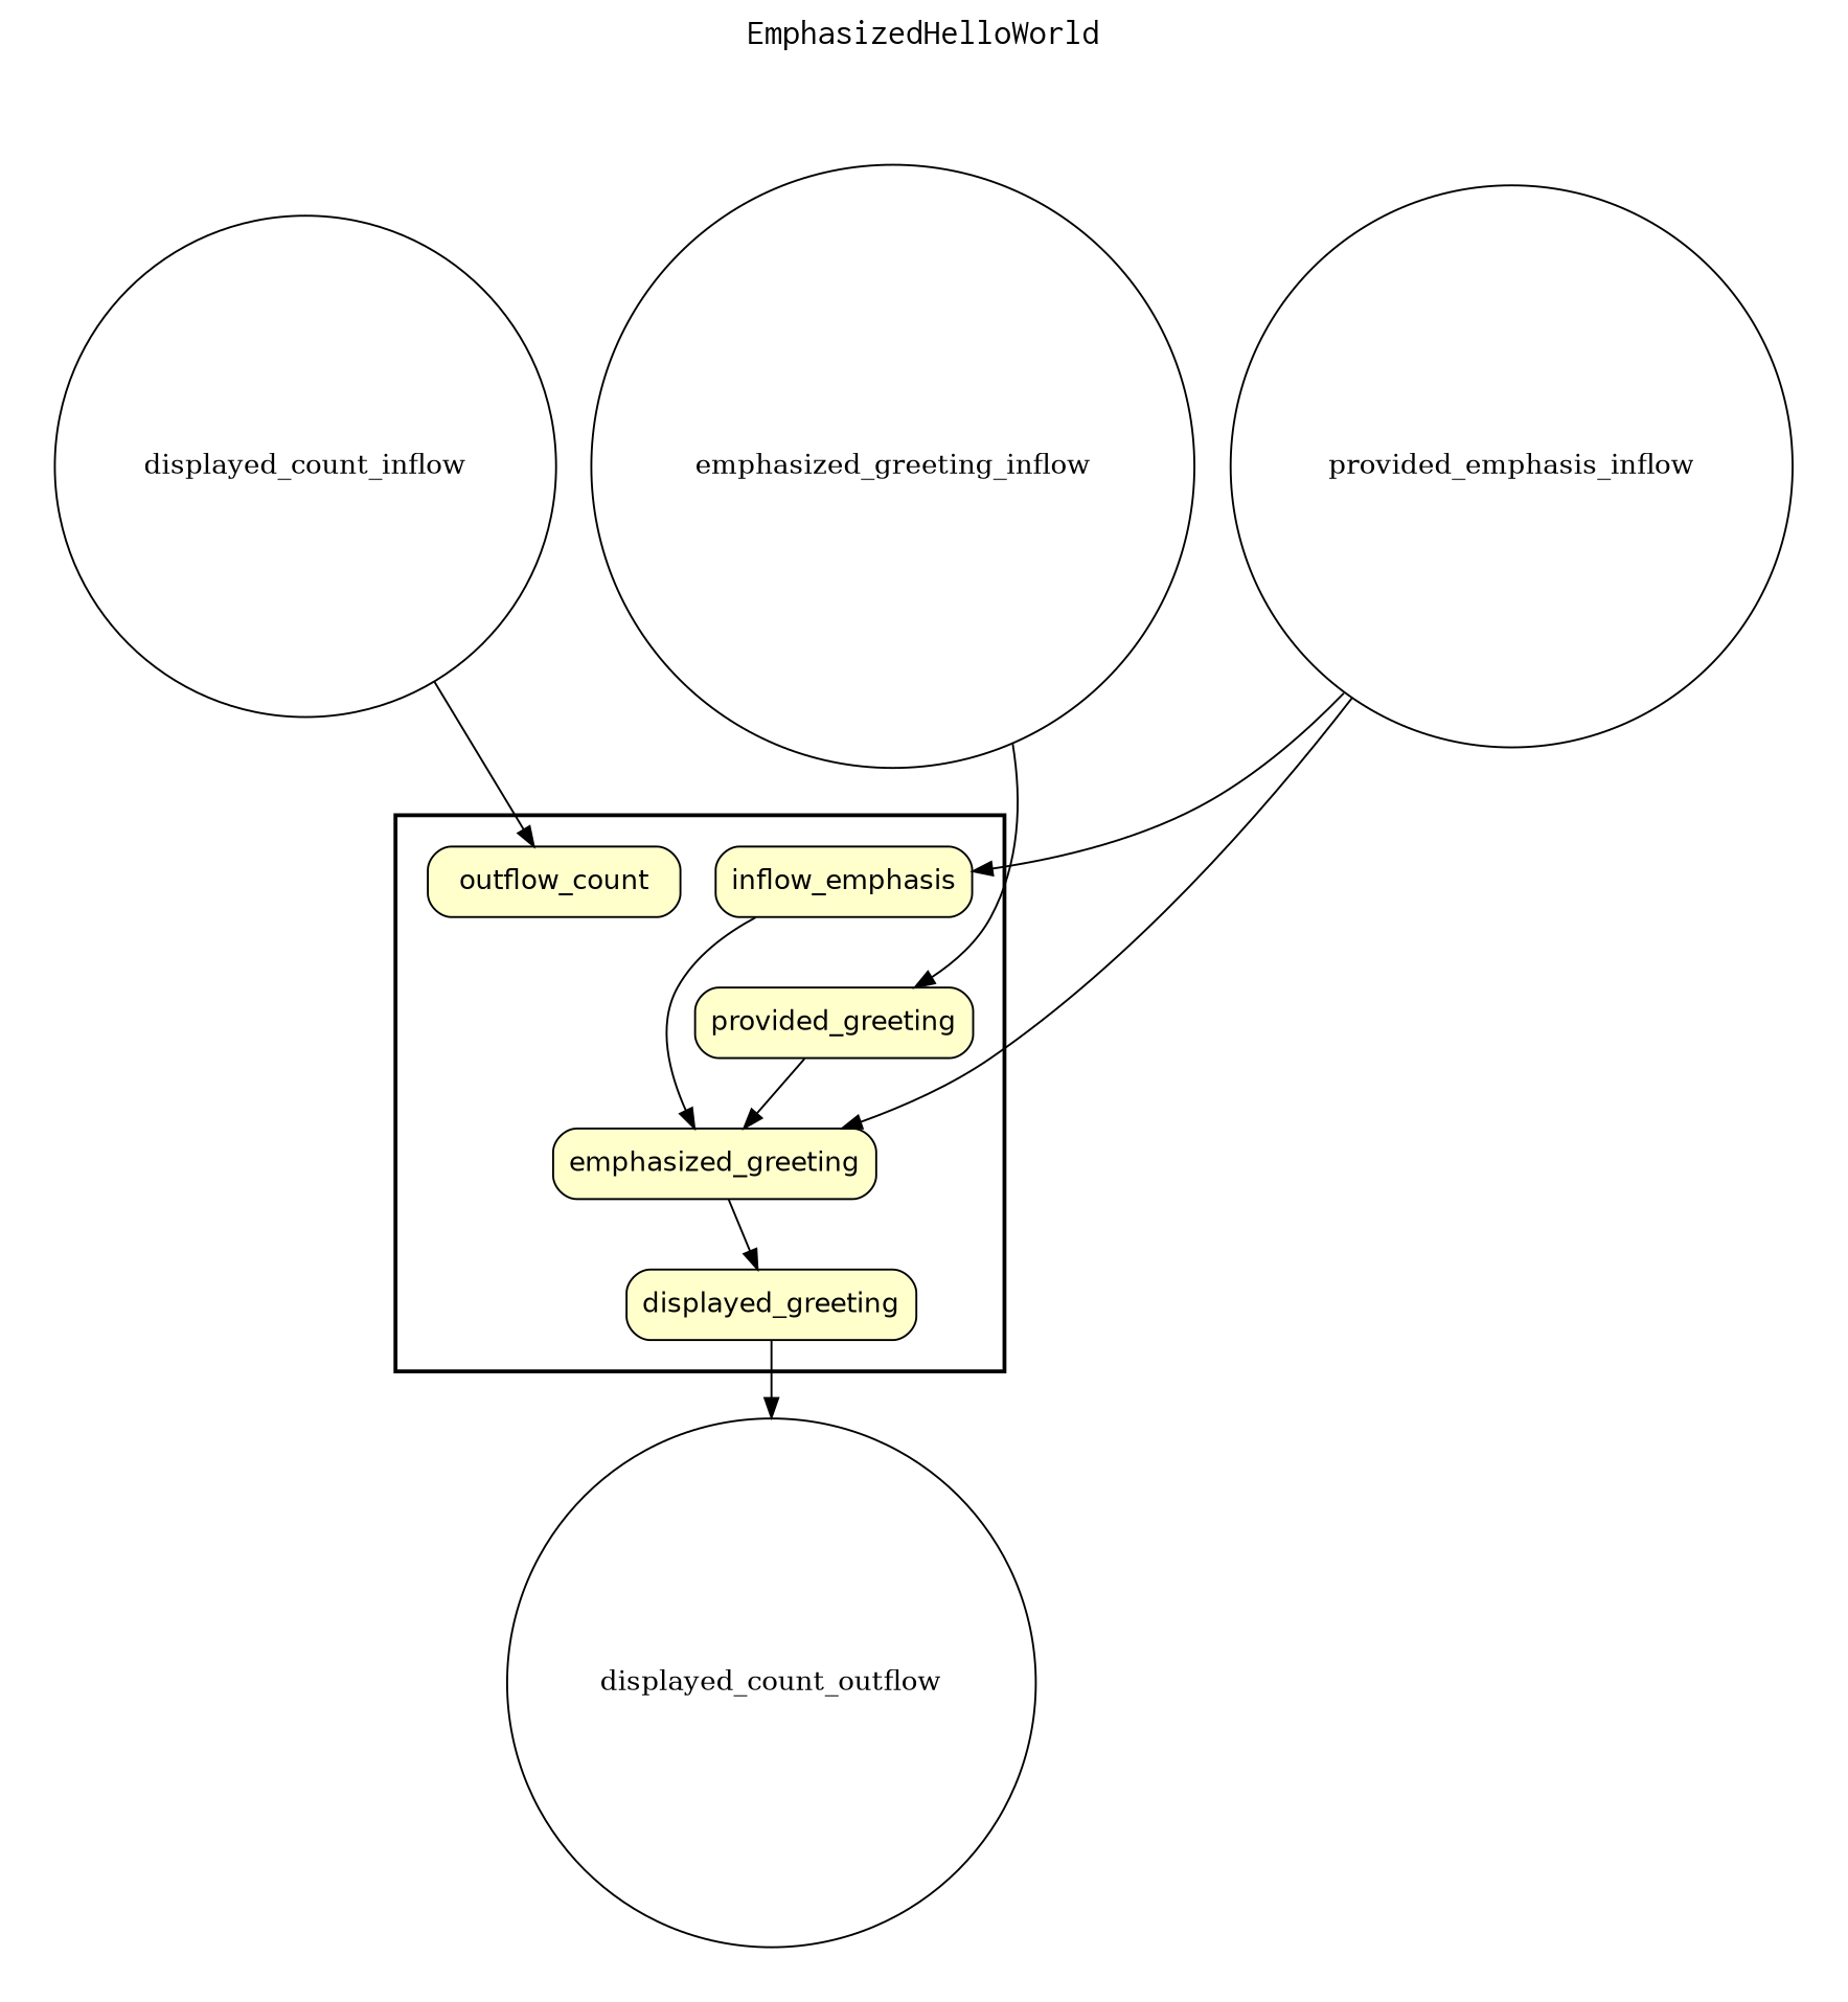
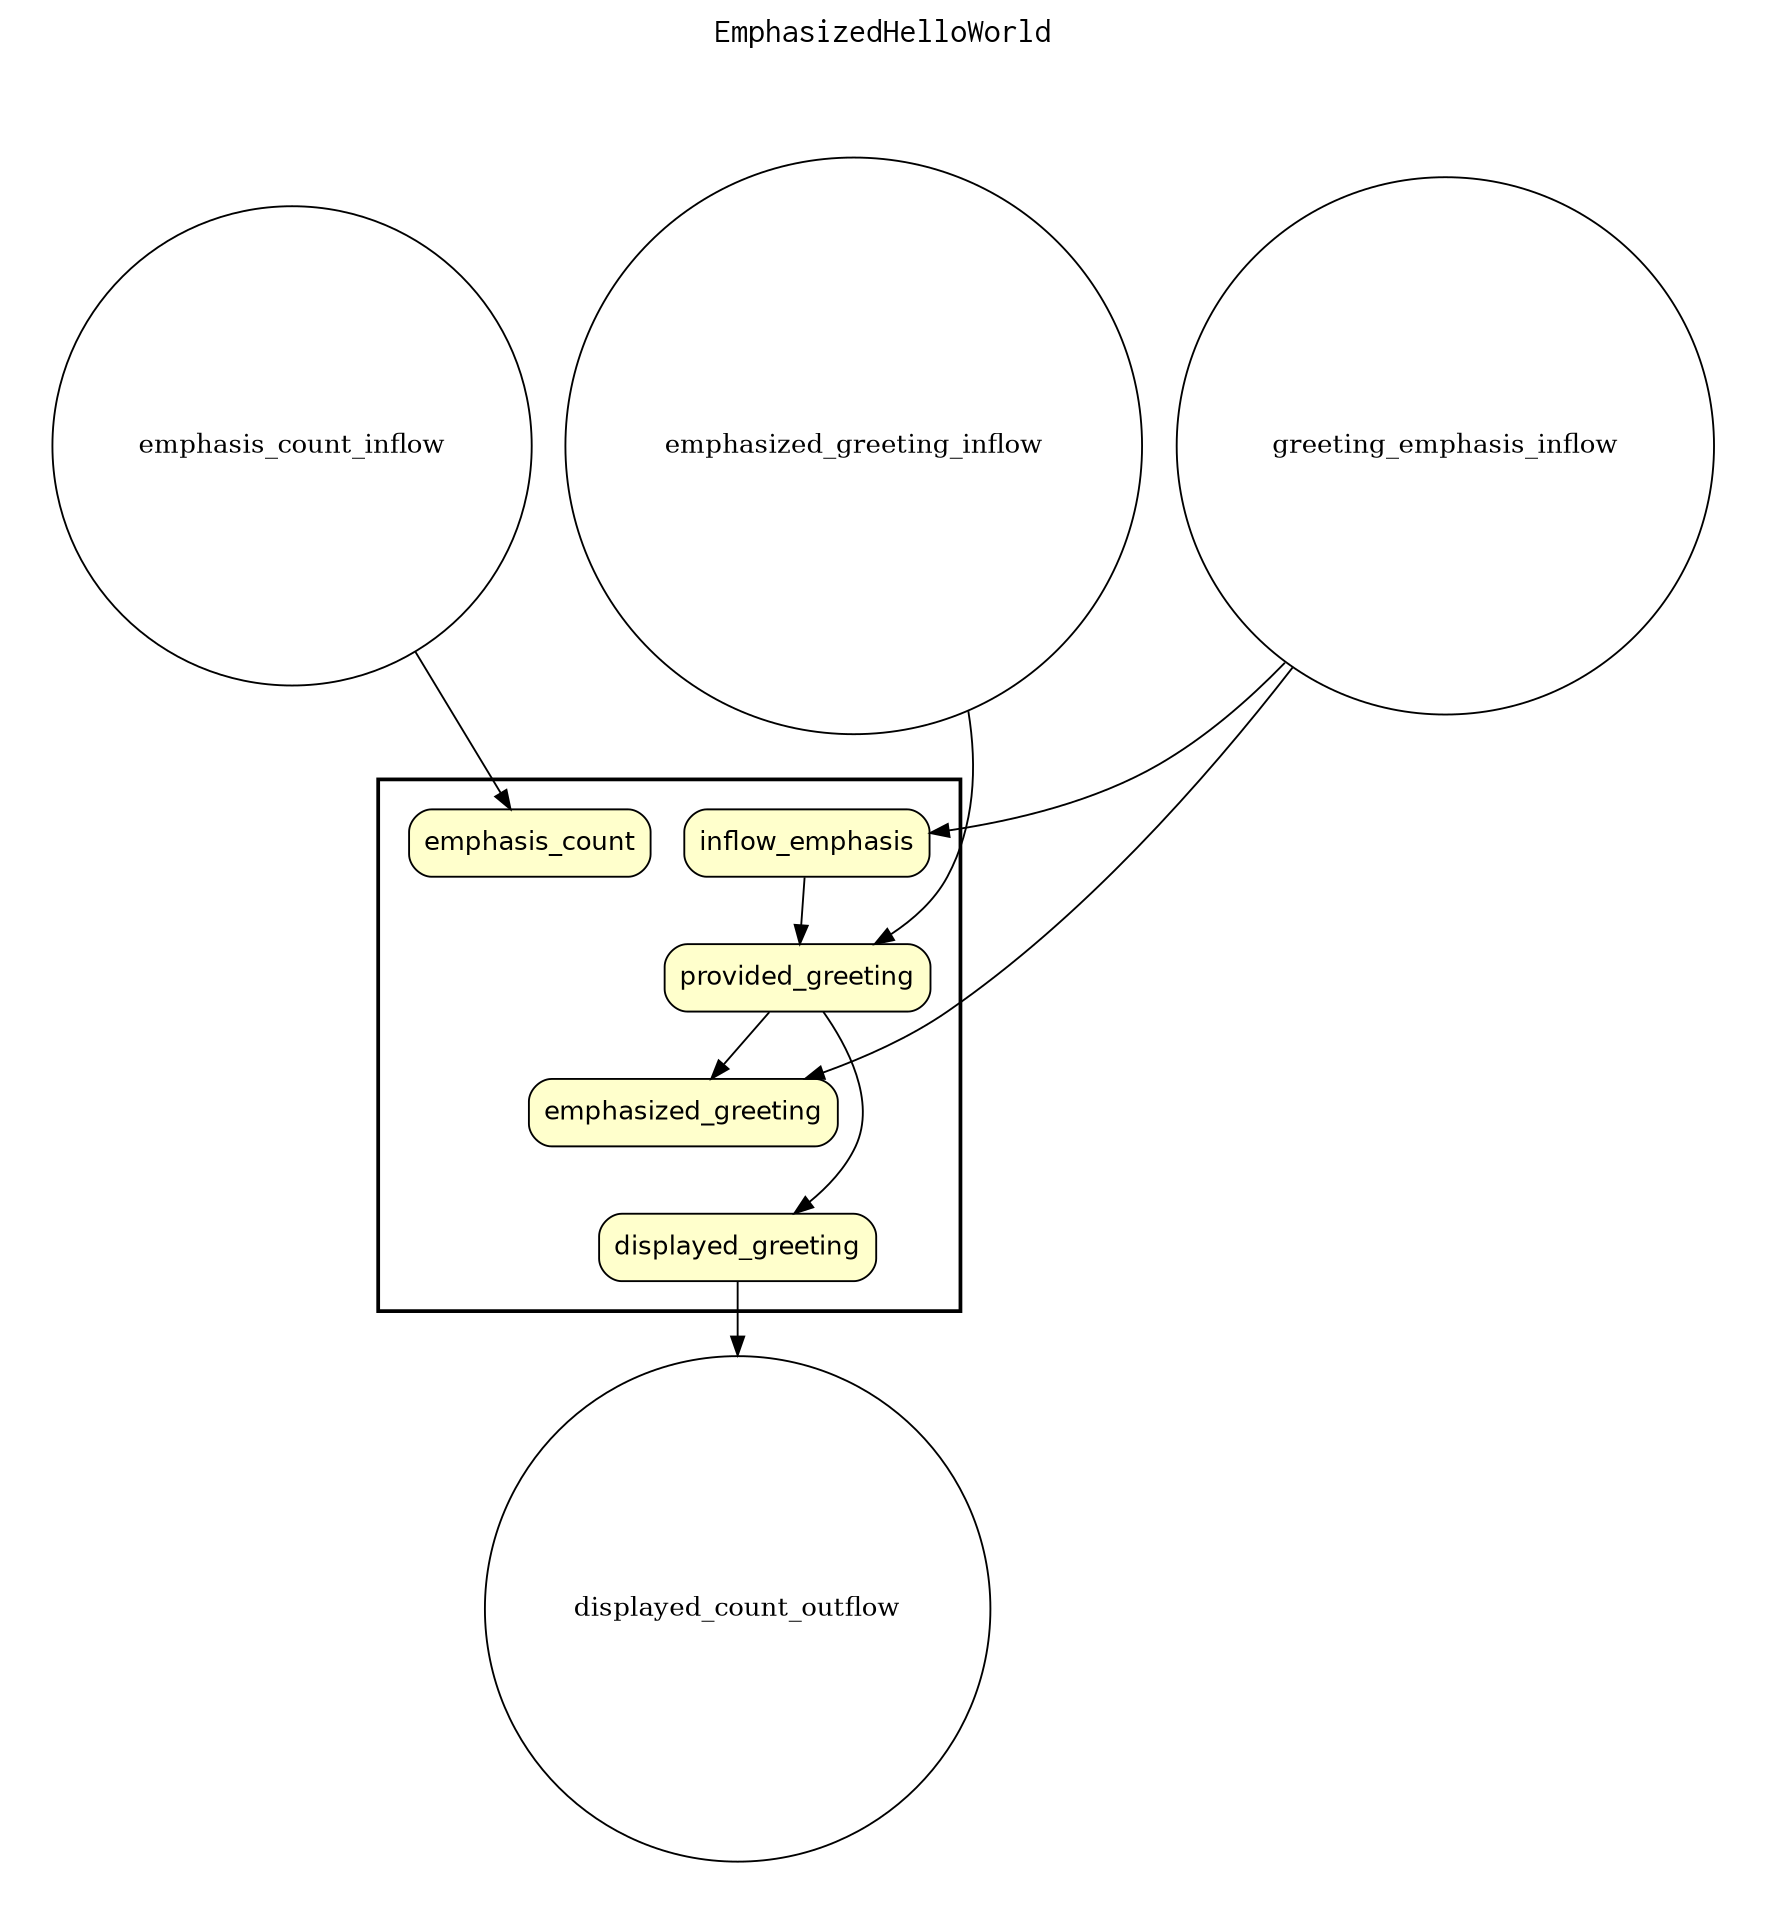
  digraph {
    fontname=Courier
    fontsize=18
    label=EmphasizedHelloWorld
    labelloc=t
    rankdir=TB
    node [fillcolor="#FFFFCC" fontname=Helvetica peripheries=1 shape=box style="rounded,filled"]
    provided_greeting
    emphasized_greeting
    n3 [label=inflow_emphasis]
-   emphasis_count [label=outflow_count]
+   emphasis_count
    displayed_greeting
-   emphasis_count_inflow [fillcolor="#FFFFFF" shape=circle width=0.2 label=displayed_count_inflow fontname="" style=""]
-   provided_emphasis_inflow [fillcolor="#FFFFFF" shape=circle width=0.2 fontname="" style=""]
+   emphasis_count_inflow [fillcolor="#FFFFFF" shape=circle width=0.2 fontname="" style=""]
+   provided_emphasis_inflow [fillcolor="#FFFFFF" shape=circle width=0.2 label=greeting_emphasis_inflow fontname="" style=""]
    n8 [fillcolor="#FFFFFF" label=emphasized_greeting_inflow shape=circle width=0.2 fontname="" style=""]
    n9 [fillcolor="#FFFFFF" label=displayed_count_outflow shape=circle width=0.2 fontname="" style=""]
    subgraph cluster_1 {
      color=black
      label=""
      penwidth=2
      subgraph cluster_2 {
        color=white
        label=""
        penwidth=2
        provided_greeting
        emphasized_greeting
        n3
        emphasis_count
        displayed_greeting
      }
    }
    subgraph cluster_3 {
      color=white
      label=""
      subgraph cluster_4 {
        color=white
        label=""
        emphasis_count_inflow
        provided_emphasis_inflow
        n8
      }
    }
    subgraph cluster_5 {
      color=white
      label=""
      subgraph cluster_6 {
        color=white
        label=""
        n9
      }
    }
    provided_greeting -> emphasized_greeting
-   emphasized_greeting -> displayed_greeting
-   n3 -> emphasized_greeting
+   provided_greeting -> displayed_greeting
+   n3 -> provided_greeting
    displayed_greeting -> n9
    emphasis_count_inflow -> emphasis_count
    provided_emphasis_inflow -> emphasized_greeting
    provided_emphasis_inflow -> n3
    n8 -> provided_greeting
  }
